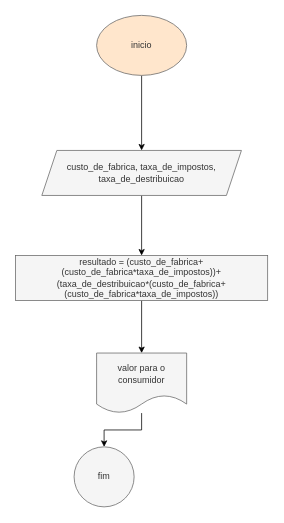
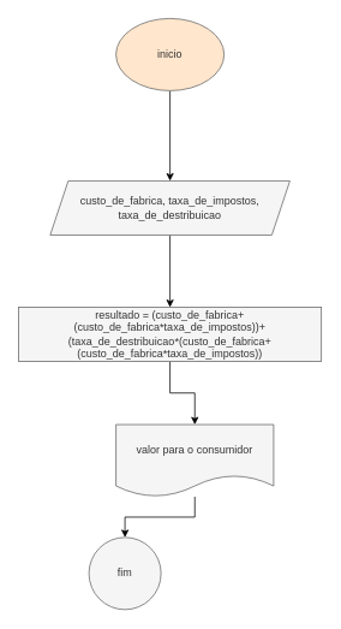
  <mxCell id="0" />
  <mxCell id="1" parent="0" />
  <mxCell id="2" value="" style="edgeStyle=orthogonalEdgeStyle;rounded=0;orthogonalLoop=1;jettySize=auto;html=1;" edge="1" parent="1" source="3" target="5"><mxGeometry relative="1" as="geometry" /></mxCell>
  <mxCell id="3" value="inicio" style="ellipse;whiteSpace=wrap;html=1;fillColor=#ffe6cc;fontColor=#333333;strokeColor=#666666;" vertex="1" parent="1"><mxGeometry x="128" y="20" width="120" height="80" as="geometry" /></mxCell>
  <mxCell id="4" value="" style="edgeStyle=orthogonalEdgeStyle;rounded=0;orthogonalLoop=1;jettySize=auto;html=1;" edge="1" parent="1" source="5" target="7"><mxGeometry relative="1" as="geometry" /></mxCell>
  <mxCell id="5" value="custo_de_fabrica, taxa_de_impostos, taxa_de_destribuicao" style="shape=parallelogram;perimeter=parallelogramPerimeter;whiteSpace=wrap;html=1;fixedSize=1;fillColor=#f5f5f5;strokeColor=#666666;fontColor=#333333;" vertex="1" parent="1"><mxGeometry x="55" y="200" width="266" height="60" as="geometry" /></mxCell>
  <mxCell id="6" value="" style="edgeStyle=orthogonalEdgeStyle;rounded=0;orthogonalLoop=1;jettySize=auto;html=1;" edge="1" parent="1" source="7" target="9"><mxGeometry relative="1" as="geometry" /></mxCell>
  <mxCell id="7" value="resultado = (custo_de_fabrica+(custo_de_fabrica*taxa_de_impostos))+(taxa_de_destribuicao*(custo_de_fabrica+(custo_de_fabrica*taxa_de_impostos))" style="whiteSpace=wrap;html=1;fillColor=#f5f5f5;strokeColor=#666666;fontColor=#333333;" vertex="1" parent="1"><mxGeometry x="20" y="340" width="336" height="60" as="geometry" /></mxCell>
  <mxCell id="8" value="" style="edgeStyle=orthogonalEdgeStyle;rounded=0;orthogonalLoop=1;jettySize=auto;html=1;" edge="1" parent="1" source="9" target="10"><mxGeometry relative="1" as="geometry" /></mxCell>
- <mxCell id="9" value="valor para o consumidor" style="shape=document;whiteSpace=wrap;html=1;boundedLbl=1;fillColor=#f5f5f5;strokeColor=#666666;fontColor=#333333;" vertex="1" parent="1"><mxGeometry x="128" y="470" width="120" height="80" as="geometry" /></mxCell>
+ <mxCell id="9" value="valor para o consumidor" style="shape=document;whiteSpace=wrap;html=1;boundedLbl=1;fillColor=#f5f5f5;strokeColor=#666666;fontColor=#333333;" vertex="1" parent="1"><mxGeometry x="128" y="470" width="175" height="80" as="geometry" /></mxCell>
  <mxCell id="10" value="fim" style="ellipse;whiteSpace=wrap;html=1;fillColor=#f5f5f5;strokeColor=#666666;fontColor=#333333;" vertex="1" parent="1"><mxGeometry x="98" y="595" width="80" height="80" as="geometry" /></mxCell>
